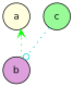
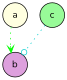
  digraph {
    fontname=Nunito
    root=g
    node [fontname=Nunito shape=circle style=filled]
    edge [fontname=Nunito style=dotted]
    a [fillcolor=lightyellow]
    b [fillcolor=plum]
    c [fillcolor=palegreen]
-   b -> a [arrowhead=vee color="#00ff00"]
+   a -> b [arrowhead=vee color="#00ff00"]
    c -> b [arrowhead=odot color="#00cccc"]
  }
